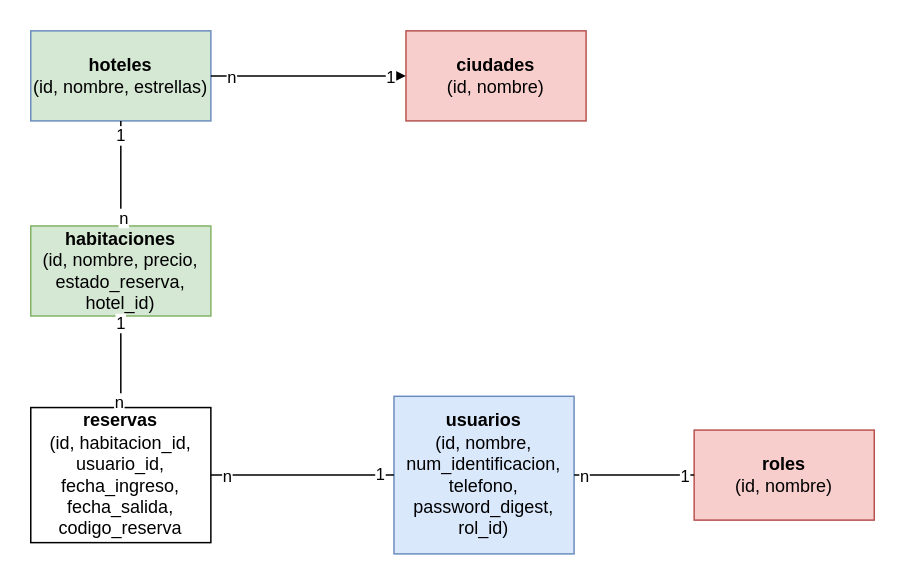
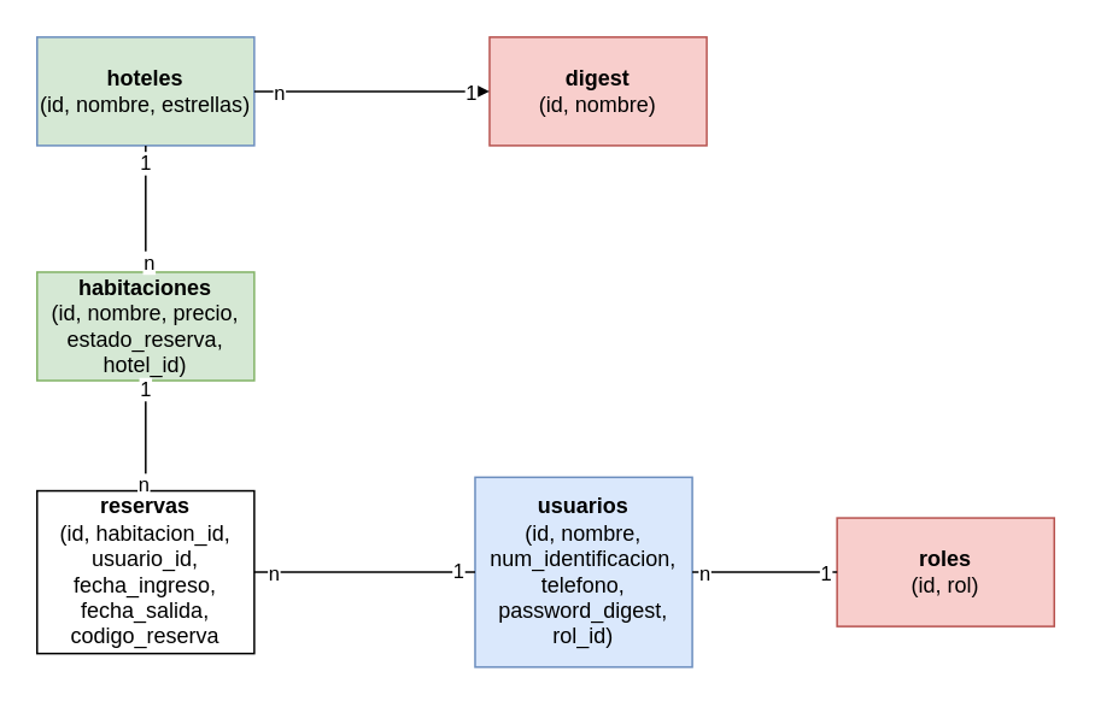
  <mxCell id="0" />
  <mxCell id="1" parent="0" />
  <mxCell id="2" value="&lt;b&gt;hoteles&lt;/b&gt;&lt;br&gt;(id, nombre, estrellas)" style="rounded=0;whiteSpace=wrap;html=1;fillColor=#d5e8d4;strokeColor=#6c8ebf;" parent="1" vertex="1"><mxGeometry x="20" y="20" width="120" height="60" as="geometry" /></mxCell>
  <mxCell id="3" value="&lt;b&gt;habitaciones&lt;/b&gt;&lt;br&gt;(id, nombre, precio, estado_reserva, hotel_id)" style="rounded=0;whiteSpace=wrap;html=1;fillColor=#d5e8d4;strokeColor=#82b366;" parent="1" vertex="1"><mxGeometry x="20" y="150" width="120" height="60" as="geometry" /></mxCell>
  <mxCell id="4" value="&lt;b&gt;usuarios&lt;/b&gt;&lt;br&gt;(id, nombre, num_identificacion, telefono, password_digest, rol_id)" style="rounded=0;whiteSpace=wrap;html=1;fillColor=#dae8fc;strokeColor=#6c8ebf;" parent="1" vertex="1"><mxGeometry x="262.01" y="263.5" width="120" height="105" as="geometry" /></mxCell>
- <mxCell id="5" value="&lt;b&gt;roles&lt;/b&gt;&lt;br&gt;(id, nombre)" style="rounded=0;whiteSpace=wrap;html=1;fillColor=#f8cecc;strokeColor=#b85450;" parent="1" vertex="1"><mxGeometry x="462.01" y="286" width="120" height="60" as="geometry" /></mxCell>
+ <mxCell id="5" value="&lt;b&gt;roles&lt;/b&gt;&lt;br&gt;(id, rol)" style="rounded=0;whiteSpace=wrap;html=1;fillColor=#f8cecc;strokeColor=#b85450;" parent="1" vertex="1"><mxGeometry x="462.01" y="286" width="120" height="60" as="geometry" /></mxCell>
  <mxCell id="6" value="" style="endArrow=none;html=1;rounded=0;entryX=0.5;entryY=1;entryDx=0;entryDy=0;exitX=0.5;exitY=0;exitDx=0;exitDy=0;" parent="1" source="3" target="2" edge="1"><mxGeometry width="50" height="50" relative="1" as="geometry"><mxPoint x="120" y="150" as="sourcePoint" /><mxPoint x="170" y="100" as="targetPoint" /></mxGeometry></mxCell>
  <mxCell id="7" value="n" style="edgeLabel;html=1;align=center;verticalAlign=middle;resizable=0;points=[];" parent="6" vertex="1" connectable="0"><mxGeometry x="-0.823" y="-1" relative="1" as="geometry"><mxPoint as="offset" /></mxGeometry></mxCell>
  <mxCell id="8" value="1" style="edgeLabel;html=1;align=center;verticalAlign=middle;resizable=0;points=[];" parent="6" vertex="1" connectable="0"><mxGeometry x="0.755" y="1" relative="1" as="geometry"><mxPoint as="offset" /></mxGeometry></mxCell>
  <mxCell id="9" value="&lt;b&gt;reservas&lt;/b&gt;&lt;br&gt;(id, habitacion_id, usuario_id, fecha_ingreso, fecha_salida, codigo_reserva" style="rounded=0;whiteSpace=wrap;html=1;" parent="1" vertex="1"><mxGeometry x="20" y="271" width="120" height="90" as="geometry" /></mxCell>
  <mxCell id="10" value="" style="endArrow=none;html=1;rounded=0;entryX=0;entryY=0.5;entryDx=0;entryDy=0;exitX=1;exitY=0.5;exitDx=0;exitDy=0;" parent="1" source="9" target="4" edge="1"><mxGeometry width="50" height="50" relative="1" as="geometry"><mxPoint x="80" y="-29" as="sourcePoint" /><mxPoint x="130" y="-79" as="targetPoint" /></mxGeometry></mxCell>
  <mxCell id="11" value="1" style="edgeLabel;html=1;align=center;verticalAlign=middle;resizable=0;points=[];" parent="10" vertex="1" connectable="0"><mxGeometry x="0.84" y="1" relative="1" as="geometry"><mxPoint as="offset" /></mxGeometry></mxCell>
  <mxCell id="12" value="n" style="edgeLabel;html=1;align=center;verticalAlign=middle;resizable=0;points=[];" parent="10" vertex="1" connectable="0"><mxGeometry x="-0.835" relative="1" as="geometry"><mxPoint as="offset" /></mxGeometry></mxCell>
  <mxCell id="13" value="" style="endArrow=none;html=1;rounded=0;entryX=0.5;entryY=0;entryDx=0;entryDy=0;exitX=0.5;exitY=1;exitDx=0;exitDy=0;" parent="1" source="3" target="9" edge="1"><mxGeometry width="50" height="50" relative="1" as="geometry"><mxPoint x="170" y="81" as="sourcePoint" /><mxPoint x="220" y="31" as="targetPoint" /></mxGeometry></mxCell>
  <mxCell id="14" value="1" style="edgeLabel;html=1;align=center;verticalAlign=middle;resizable=0;points=[];" parent="13" vertex="1" connectable="0"><mxGeometry x="-0.865" y="-1" relative="1" as="geometry"><mxPoint as="offset" /></mxGeometry></mxCell>
  <mxCell id="15" value="n" style="edgeLabel;html=1;align=center;verticalAlign=middle;resizable=0;points=[];" parent="13" vertex="1" connectable="0"><mxGeometry x="0.878" y="-2" relative="1" as="geometry"><mxPoint as="offset" /></mxGeometry></mxCell>
  <mxCell id="16" value="" style="endArrow=none;html=1;rounded=0;entryX=0;entryY=0.5;entryDx=0;entryDy=0;exitX=1;exitY=0.5;exitDx=0;exitDy=0;" parent="1" source="4" target="5" edge="1"><mxGeometry width="50" height="50" relative="1" as="geometry"><mxPoint x="232.01" y="541" as="sourcePoint" /><mxPoint x="402.01" y="371" as="targetPoint" /></mxGeometry></mxCell>
  <mxCell id="17" value="n" style="edgeLabel;html=1;align=center;verticalAlign=middle;resizable=0;points=[];" parent="16" vertex="1" connectable="0"><mxGeometry x="-0.848" relative="1" as="geometry"><mxPoint as="offset" /></mxGeometry></mxCell>
  <mxCell id="18" value="1" style="edgeLabel;html=1;align=center;verticalAlign=middle;resizable=0;points=[];" parent="16" vertex="1" connectable="0"><mxGeometry x="0.827" relative="1" as="geometry"><mxPoint as="offset" /></mxGeometry></mxCell>
- <mxCell id="19" value="&lt;b&gt;ciudades&lt;/b&gt;&lt;br&gt;(id, nombre)" style="rounded=0;whiteSpace=wrap;html=1;fillColor=#f8cecc;strokeColor=#b85450;" parent="1" vertex="1"><mxGeometry x="270" y="20" width="120" height="60" as="geometry" /></mxCell>
+ <mxCell id="19" value="&lt;b&gt;digest&lt;/b&gt;&lt;br&gt;(id, nombre)" style="rounded=0;whiteSpace=wrap;html=1;fillColor=#f8cecc;strokeColor=#b85450;" parent="1" vertex="1"><mxGeometry x="270" y="20" width="120" height="60" as="geometry" /></mxCell>
  <mxCell id="20" value="" style="endArrow=block;html=1;rounded=0;entryX=0;entryY=0.5;entryDx=0;entryDy=0;exitX=1;exitY=0.5;exitDx=0;exitDy=0;" parent="1" source="2" target="19" edge="1"><mxGeometry width="50" height="50" relative="1" as="geometry"><mxPoint x="350" y="50" as="sourcePoint" /><mxPoint x="310" y="71" as="targetPoint" /></mxGeometry></mxCell>
  <mxCell id="21" value="1" style="edgeLabel;html=1;align=center;verticalAlign=middle;resizable=0;points=[];" parent="20" vertex="1" connectable="0"><mxGeometry x="0.836" relative="1" as="geometry"><mxPoint as="offset" /></mxGeometry></mxCell>
  <mxCell id="22" value="n" style="edgeLabel;html=1;align=center;verticalAlign=middle;resizable=0;points=[];" parent="20" vertex="1" connectable="0"><mxGeometry x="-0.794" relative="1" as="geometry"><mxPoint as="offset" /></mxGeometry></mxCell>
